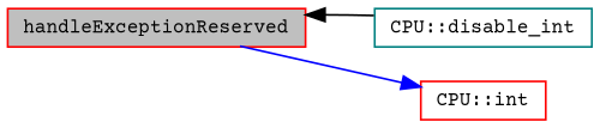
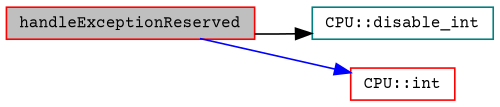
  digraph {
    fontname="Courier Prime"
    rankdir=LR
    node [color=red fontname="Courier Prime" fontsize=10 shape=record]
    edge [fontname="Courier Prime" fontsize=10 labelfontname=FreeSans labelfontsize=10 style=solid]
    n1 [fillcolor=grey75 fontcolor=black height=0.2 label=handleExceptionReserved style=filled width=0.4]
    n2 [color=teal height=0.2 label="CPU::disable_int" width=0.4]
    n3 [height=0.2 label="CPU::int" width=0.4]
-   n2 -> n1 [color=black]
+   n1 -> n2 [color=black]
    n1 -> n3 [color=blue]
  }
